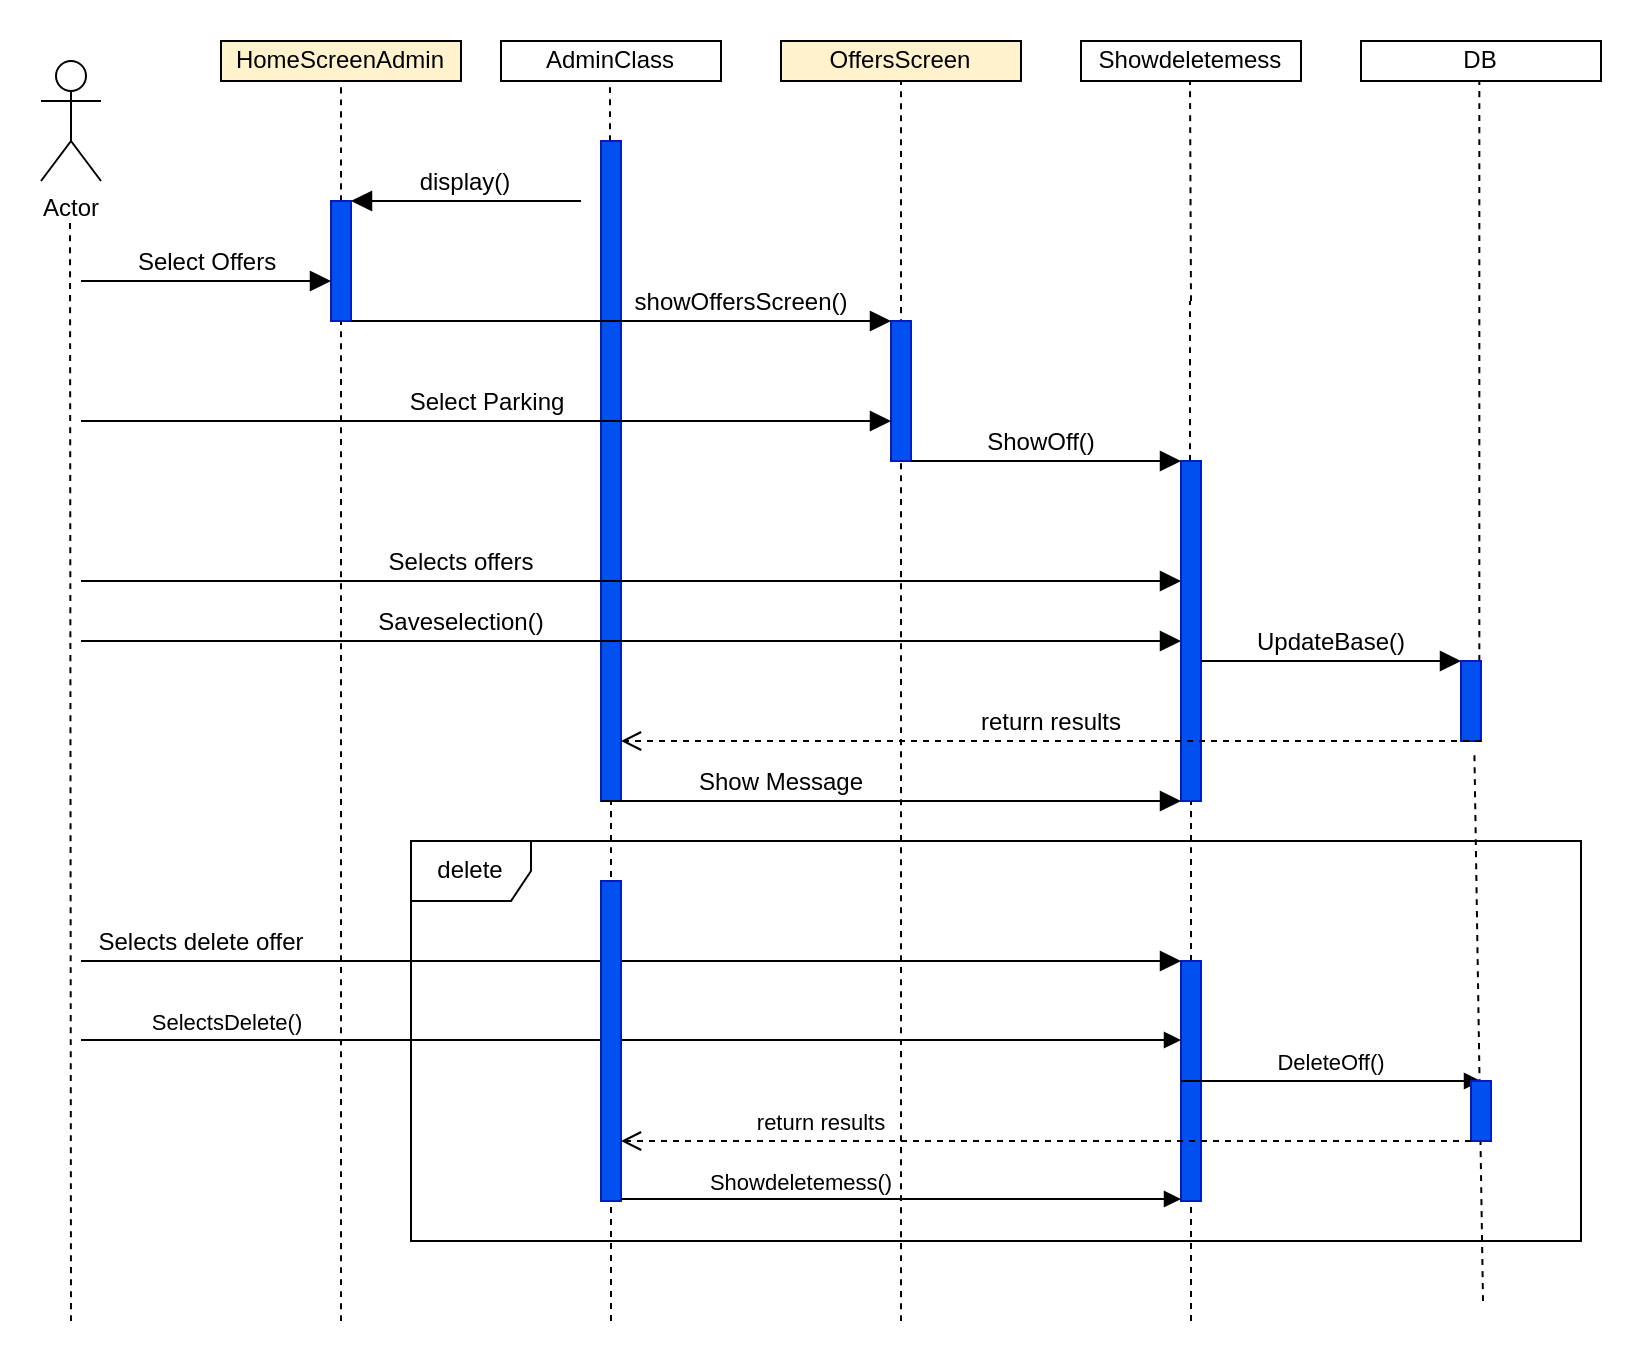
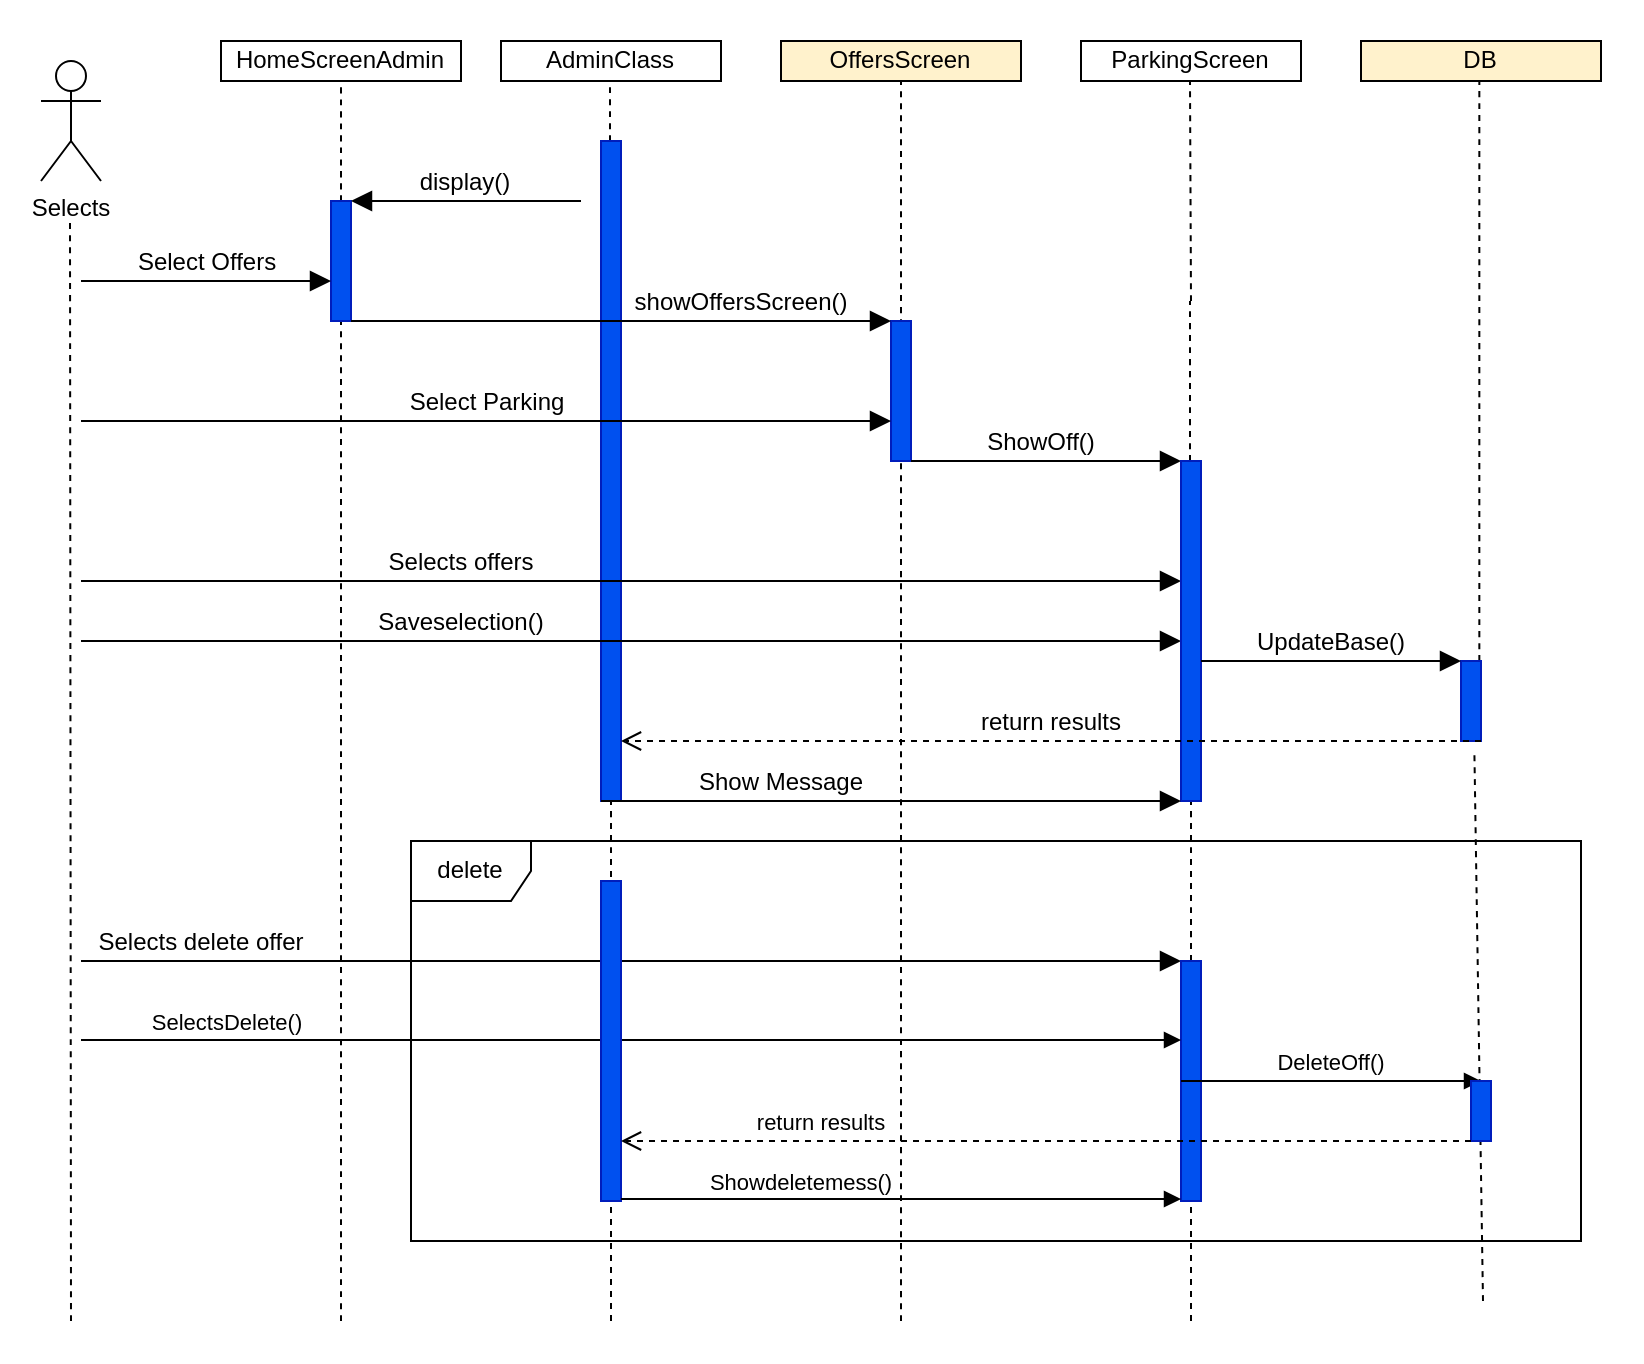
  <mxCell id="0" />
  <mxCell id="1" parent="0" />
- <mxCell id="2" value="Actor" style="shape=umlActor;verticalLabelPosition=bottom;verticalAlign=top;html=1;outlineConnect=0;" parent="1" vertex="1"><mxGeometry x="20" y="30" width="30" height="60" as="geometry" /></mxCell>
- <mxCell id="3" value="DB" style="rounded=0;whiteSpace=wrap;html=1;" parent="1" vertex="1"><mxGeometry x="680" y="20" width="120" height="20" as="geometry" /></mxCell>
+ <mxCell id="2" value="Selects" style="shape=umlActor;verticalLabelPosition=bottom;verticalAlign=top;html=1;outlineConnect=0;" parent="1" vertex="1"><mxGeometry x="20" y="30" width="30" height="60" as="geometry" /></mxCell>
+ <mxCell id="3" value="DB" style="rounded=0;whiteSpace=wrap;html=1;fillColor=#fff2cc;" parent="1" vertex="1"><mxGeometry x="680" y="20" width="120" height="20" as="geometry" /></mxCell>
  <mxCell id="4" value="AdminClass" style="rounded=0;whiteSpace=wrap;html=1;" parent="1" vertex="1"><mxGeometry x="250" y="20" width="110" height="20" as="geometry" /></mxCell>
  <mxCell id="5" value="OffersScreen" style="rounded=0;whiteSpace=wrap;html=1;fillColor=#fff2cc;" parent="1" vertex="1"><mxGeometry x="390" y="20" width="120" height="20" as="geometry" /></mxCell>
- <mxCell id="6" value="HomeScreenAdmin" style="rounded=0;whiteSpace=wrap;html=1;fillColor=#fff2cc;" parent="1" vertex="1"><mxGeometry x="110" y="20" width="120" height="20" as="geometry" /></mxCell>
+ <mxCell id="6" value="HomeScreenAdmin" style="rounded=0;whiteSpace=wrap;html=1;" parent="1" vertex="1"><mxGeometry x="110" y="20" width="120" height="20" as="geometry" /></mxCell>
  <mxCell id="7" value="" style="endArrow=none;dashed=1;html=1;rounded=0;fontSize=12;startSize=8;endSize=8;curved=1;entryX=0.5;entryY=1;entryDx=0;entryDy=0;" parent="1" target="5" edge="1"><mxGeometry width="50" height="50" relative="1" as="geometry"><mxPoint x="450" y="660" as="sourcePoint" /><mxPoint x="450" y="110" as="targetPoint" /></mxGeometry></mxCell>
  <mxCell id="8" value="" style="endArrow=none;dashed=1;html=1;rounded=0;fontSize=12;startSize=8;endSize=8;curved=1;" parent="1" source="15" edge="1"><mxGeometry width="50" height="50" relative="1" as="geometry"><mxPoint x="304.5" y="570" as="sourcePoint" /><mxPoint x="304.5" y="40" as="targetPoint" /></mxGeometry></mxCell>
  <mxCell id="9" value="" style="endArrow=none;dashed=1;html=1;rounded=0;fontSize=12;startSize=8;endSize=8;curved=1;" parent="1" source="13" edge="1"><mxGeometry width="50" height="50" relative="1" as="geometry"><mxPoint x="170" y="570" as="sourcePoint" /><mxPoint x="170" y="40" as="targetPoint" /></mxGeometry></mxCell>
  <mxCell id="10" value="" style="endArrow=none;dashed=1;html=1;rounded=0;fontSize=12;startSize=8;endSize=8;curved=1;" parent="1" edge="1"><mxGeometry width="50" height="50" relative="1" as="geometry"><mxPoint x="35" y="660" as="sourcePoint" /><mxPoint x="34.5" y="110" as="targetPoint" /></mxGeometry></mxCell>
  <mxCell id="11" value="" style="html=1;points=[[0,0,0,0,5],[0,1,0,0,-5],[1,0,0,0,5],[1,1,0,0,-5]];perimeter=orthogonalPerimeter;outlineConnect=0;targetShapes=umlLifeline;portConstraint=eastwest;newEdgeStyle={&quot;curved&quot;:0,&quot;rounded&quot;:0};fillColor=#0050ef;fontColor=#ffffff;strokeColor=#001DBC;" parent="1" vertex="1"><mxGeometry x="445" y="160" width="10" height="70" as="geometry" /></mxCell>
  <mxCell id="12" value="" style="endArrow=none;dashed=1;html=1;rounded=0;fontSize=12;startSize=8;endSize=8;curved=1;" parent="1" target="13" edge="1"><mxGeometry width="50" height="50" relative="1" as="geometry"><mxPoint x="170" y="660" as="sourcePoint" /><mxPoint x="170" y="40" as="targetPoint" /></mxGeometry></mxCell>
  <mxCell id="13" value="" style="html=1;points=[[0,0,0,0,5],[0,1,0,0,-5],[1,0,0,0,5],[1,1,0,0,-5]];perimeter=orthogonalPerimeter;outlineConnect=0;targetShapes=umlLifeline;portConstraint=eastwest;newEdgeStyle={&quot;curved&quot;:0,&quot;rounded&quot;:0};fillColor=#0050ef;fontColor=#ffffff;strokeColor=#001DBC;" parent="1" vertex="1"><mxGeometry x="165" y="100" width="10" height="60" as="geometry" /></mxCell>
  <mxCell id="14" value="" style="endArrow=none;dashed=1;html=1;rounded=0;fontSize=12;startSize=8;endSize=8;curved=1;" parent="1" target="15" edge="1"><mxGeometry width="50" height="50" relative="1" as="geometry"><mxPoint x="305" y="660" as="sourcePoint" /><mxPoint x="304.5" y="40" as="targetPoint" /></mxGeometry></mxCell>
  <mxCell id="15" value="" style="html=1;points=[[0,0,0,0,5],[0,1,0,0,-5],[1,0,0,0,5],[1,1,0,0,-5]];perimeter=orthogonalPerimeter;outlineConnect=0;targetShapes=umlLifeline;portConstraint=eastwest;newEdgeStyle={&quot;curved&quot;:0,&quot;rounded&quot;:0};fillColor=#0050ef;fontColor=#ffffff;strokeColor=#001DBC;" parent="1" vertex="1"><mxGeometry x="300" y="70" width="10" height="330" as="geometry" /></mxCell>
  <mxCell id="16" value="Select Offers" style="html=1;verticalAlign=bottom;endArrow=block;curved=0;rounded=0;fontSize=12;startSize=8;endSize=8;" parent="1" target="13" edge="1"><mxGeometry width="80" relative="1" as="geometry"><mxPoint x="40" y="140" as="sourcePoint" /><mxPoint x="120" y="139.5" as="targetPoint" /></mxGeometry></mxCell>
  <mxCell id="17" value="display()" style="html=1;verticalAlign=bottom;endArrow=block;curved=0;rounded=0;fontSize=12;startSize=8;endSize=8;" parent="1" target="13" edge="1"><mxGeometry width="80" relative="1" as="geometry"><mxPoint x="290" y="100" as="sourcePoint" /><mxPoint x="200" y="100" as="targetPoint" /></mxGeometry></mxCell>
  <mxCell id="18" value="showOffersScreen()" style="html=1;verticalAlign=bottom;endArrow=block;curved=0;rounded=0;fontSize=12;startSize=8;endSize=8;" parent="1" target="11" edge="1"><mxGeometry x="0.444" width="80" relative="1" as="geometry"><mxPoint x="175" y="160" as="sourcePoint" /><mxPoint x="440" y="160" as="targetPoint" /><mxPoint as="offset" /></mxGeometry></mxCell>
  <mxCell id="19" value="" style="endArrow=none;dashed=1;html=1;rounded=0;fontSize=12;startSize=8;endSize=8;curved=1;entryX=0.667;entryY=1.1;entryDx=0;entryDy=0;entryPerimeter=0;" parent="1" source="25" edge="1"><mxGeometry width="50" height="50" relative="1" as="geometry"><mxPoint x="740.83" y="570" as="sourcePoint" /><mxPoint x="739.17" y="40" as="targetPoint" /></mxGeometry></mxCell>
  <mxCell id="20" value="Select Parking" style="html=1;verticalAlign=bottom;endArrow=block;curved=0;rounded=0;fontSize=12;startSize=8;endSize=8;" parent="1" target="11" edge="1"><mxGeometry width="80" relative="1" as="geometry"><mxPoint x="40" y="210" as="sourcePoint" /><mxPoint x="140" y="210" as="targetPoint" /></mxGeometry></mxCell>
  <mxCell id="21" value="ShowOff()" style="html=1;verticalAlign=bottom;endArrow=block;curved=0;rounded=0;fontSize=12;startSize=8;endSize=8;" parent="1" source="11" target="30" edge="1"><mxGeometry x="-0.037" width="80" relative="1" as="geometry"><mxPoint x="450" y="220" as="sourcePoint" /><mxPoint x="490" y="290" as="targetPoint" /><Array as="points"><mxPoint x="500" y="230" /></Array><mxPoint as="offset" /></mxGeometry></mxCell>
  <mxCell id="22" value="Selects offers" style="html=1;verticalAlign=bottom;endArrow=block;curved=0;rounded=0;fontSize=12;startSize=8;endSize=8;" parent="1" target="30" edge="1"><mxGeometry x="-0.309" width="80" relative="1" as="geometry"><mxPoint x="40" y="290" as="sourcePoint" /><mxPoint x="430" y="290" as="targetPoint" /><mxPoint as="offset" /></mxGeometry></mxCell>
  <mxCell id="23" value="Saveselection()" style="html=1;verticalAlign=bottom;endArrow=block;curved=0;rounded=0;fontSize=12;startSize=8;endSize=8;" parent="1" edge="1"><mxGeometry x="-0.309" width="80" relative="1" as="geometry"><mxPoint x="40" y="320" as="sourcePoint" /><mxPoint x="590" y="320" as="targetPoint" /><mxPoint as="offset" /></mxGeometry></mxCell>
  <mxCell id="24" value="" style="endArrow=none;dashed=1;html=1;rounded=0;fontSize=12;startSize=8;endSize=8;curved=1;entryX=0.667;entryY=1.1;entryDx=0;entryDy=0;entryPerimeter=0;" parent="1" target="25" edge="1"><mxGeometry width="50" height="50" relative="1" as="geometry"><mxPoint x="741" y="650" as="sourcePoint" /><mxPoint x="739.17" y="40" as="targetPoint" /></mxGeometry></mxCell>
  <mxCell id="25" value="" style="html=1;points=[[0,0,0,0,5],[0,1,0,0,-5],[1,0,0,0,5],[1,1,0,0,-5]];perimeter=orthogonalPerimeter;outlineConnect=0;targetShapes=umlLifeline;portConstraint=eastwest;newEdgeStyle={&quot;curved&quot;:0,&quot;rounded&quot;:0};fillColor=#0050ef;fontColor=#ffffff;strokeColor=#001DBC;" parent="1" vertex="1"><mxGeometry x="730" y="330" width="10" height="40" as="geometry" /></mxCell>
- <mxCell id="26" value="Showdeletemess" style="rounded=0;whiteSpace=wrap;html=1;" parent="1" vertex="1"><mxGeometry x="540" y="20" width="110" height="20" as="geometry" /></mxCell>
+ <mxCell id="26" value="ParkingScreen" style="rounded=0;whiteSpace=wrap;html=1;" parent="1" vertex="1"><mxGeometry x="540" y="20" width="110" height="20" as="geometry" /></mxCell>
  <mxCell id="27" value="" style="endArrow=none;dashed=1;html=1;rounded=0;fontSize=12;startSize=8;endSize=8;curved=1;" parent="1" edge="1"><mxGeometry width="50" height="50" relative="1" as="geometry"><mxPoint x="595" y="150" as="sourcePoint" /><mxPoint x="594.5" y="40" as="targetPoint" /></mxGeometry></mxCell>
  <mxCell id="28" value="" style="endArrow=none;dashed=1;html=1;rounded=0;fontSize=12;startSize=8;endSize=8;curved=1;" parent="1" source="30" edge="1"><mxGeometry width="50" height="50" relative="1" as="geometry"><mxPoint x="594.5" y="550" as="sourcePoint" /><mxPoint x="594.5" y="150" as="targetPoint" /></mxGeometry></mxCell>
  <mxCell id="29" value="" style="endArrow=none;dashed=1;html=1;rounded=0;fontSize=12;startSize=8;endSize=8;curved=1;" parent="1" target="30" edge="1"><mxGeometry width="50" height="50" relative="1" as="geometry"><mxPoint x="595" y="660" as="sourcePoint" /><mxPoint x="594.5" y="150" as="targetPoint" /></mxGeometry></mxCell>
  <mxCell id="30" value="" style="html=1;points=[[0,0,0,0,5],[0,1,0,0,-5],[1,0,0,0,5],[1,1,0,0,-5]];perimeter=orthogonalPerimeter;outlineConnect=0;targetShapes=umlLifeline;portConstraint=eastwest;newEdgeStyle={&quot;curved&quot;:0,&quot;rounded&quot;:0};fillColor=#0050ef;fontColor=#ffffff;strokeColor=#001DBC;" parent="1" vertex="1"><mxGeometry x="590" y="230" width="10" height="170" as="geometry" /></mxCell>
  <mxCell id="31" style="edgeStyle=none;curved=0;rounded=0;orthogonalLoop=1;jettySize=auto;html=1;exitX=0;exitY=1;exitDx=0;exitDy=-5;exitPerimeter=0;fontSize=12;startSize=8;endSize=8;" parent="1" source="11" target="11" edge="1"><mxGeometry relative="1" as="geometry" /></mxCell>
  <mxCell id="32" value="UpdateBase()" style="html=1;verticalAlign=bottom;endArrow=block;curved=0;rounded=0;fontSize=12;startSize=8;endSize=8;" parent="1" target="25" edge="1"><mxGeometry width="80" relative="1" as="geometry"><mxPoint x="600" y="330" as="sourcePoint" /><mxPoint x="680" y="330" as="targetPoint" /></mxGeometry></mxCell>
  <mxCell id="33" value="return results" style="html=1;verticalAlign=bottom;endArrow=open;dashed=1;endSize=8;curved=0;rounded=0;fontSize=12;" parent="1" target="15" edge="1"><mxGeometry relative="1" as="geometry"><mxPoint x="740" y="370" as="sourcePoint" /><mxPoint x="660" y="370" as="targetPoint" /></mxGeometry></mxCell>
  <mxCell id="34" value="Show Message" style="html=1;verticalAlign=bottom;endArrow=block;curved=0;rounded=0;fontSize=12;startSize=8;endSize=8;" parent="1" target="30" edge="1"><mxGeometry x="-0.379" width="80" relative="1" as="geometry"><mxPoint x="300" y="400" as="sourcePoint" /><mxPoint x="380" y="400" as="targetPoint" /><mxPoint as="offset" /></mxGeometry></mxCell>
  <mxCell id="35" value="delete" style="shape=umlFrame;whiteSpace=wrap;html=1;pointerEvents=0;" parent="1" vertex="1"><mxGeometry x="205" y="420" width="585" height="200" as="geometry" /></mxCell>
  <mxCell id="36" value="Selects delete offer" style="html=1;verticalAlign=bottom;endArrow=block;curved=0;rounded=0;fontSize=12;startSize=8;endSize=8;" parent="1" edge="1"><mxGeometry x="-0.782" width="80" relative="1" as="geometry"><mxPoint x="40" y="480" as="sourcePoint" /><mxPoint x="590" y="480" as="targetPoint" /><mxPoint as="offset" /></mxGeometry></mxCell>
  <mxCell id="37" value="" style="html=1;points=[[0,0,0,0,5],[0,1,0,0,-5],[1,0,0,0,5],[1,1,0,0,-5]];perimeter=orthogonalPerimeter;outlineConnect=0;targetShapes=umlLifeline;portConstraint=eastwest;newEdgeStyle={&quot;curved&quot;:0,&quot;rounded&quot;:0};fillColor=#0050ef;fontColor=#ffffff;strokeColor=#001DBC;" parent="1" vertex="1"><mxGeometry x="590" y="480" width="10" height="120" as="geometry" /></mxCell>
  <mxCell id="38" value="SelectsDelete()" style="html=1;verticalAlign=bottom;endArrow=block;curved=0;rounded=0;" parent="1" target="37" edge="1"><mxGeometry x="-0.733" width="80" relative="1" as="geometry"><mxPoint x="40" y="519.5" as="sourcePoint" /><mxPoint x="485" y="519.5" as="targetPoint" /><mxPoint as="offset" /></mxGeometry></mxCell>
  <mxCell id="39" value="DeleteOff()" style="html=1;verticalAlign=bottom;endArrow=block;curved=0;rounded=0;" parent="1" edge="1"><mxGeometry width="80" relative="1" as="geometry"><mxPoint x="590" y="540" as="sourcePoint" /><mxPoint x="740" y="540" as="targetPoint" /></mxGeometry></mxCell>
  <mxCell id="40" value="" style="html=1;points=[[0,0,0,0,5],[0,1,0,0,-5],[1,0,0,0,5],[1,1,0,0,-5]];perimeter=orthogonalPerimeter;outlineConnect=0;targetShapes=umlLifeline;portConstraint=eastwest;newEdgeStyle={&quot;curved&quot;:0,&quot;rounded&quot;:0};fillColor=#0050ef;fontColor=#ffffff;strokeColor=#001DBC;" parent="1" vertex="1"><mxGeometry x="735" y="540" width="10" height="30" as="geometry" /></mxCell>
  <mxCell id="41" value="" style="html=1;points=[[0,0,0,0,5],[0,1,0,0,-5],[1,0,0,0,5],[1,1,0,0,-5]];perimeter=orthogonalPerimeter;outlineConnect=0;targetShapes=umlLifeline;portConstraint=eastwest;newEdgeStyle={&quot;curved&quot;:0,&quot;rounded&quot;:0};fillColor=#0050ef;fontColor=#ffffff;strokeColor=#001DBC;" parent="1" vertex="1"><mxGeometry x="300" y="440" width="10" height="160" as="geometry" /></mxCell>
  <mxCell id="42" value="return results" style="html=1;verticalAlign=bottom;endArrow=open;dashed=1;endSize=8;curved=0;rounded=0;" parent="1" source="40" edge="1"><mxGeometry x="0.529" relative="1" as="geometry"><mxPoint x="650" y="570" as="sourcePoint" /><mxPoint x="310" y="570" as="targetPoint" /><mxPoint as="offset" /></mxGeometry></mxCell>
  <mxCell id="43" value="Showdeletemess()" style="html=1;verticalAlign=bottom;endArrow=block;curved=0;rounded=0;" parent="1" target="37" edge="1"><mxGeometry x="-0.357" y="-1" width="80" relative="1" as="geometry"><mxPoint x="310" y="599" as="sourcePoint" /><mxPoint x="475" y="599" as="targetPoint" /><mxPoint as="offset" /></mxGeometry></mxCell>
